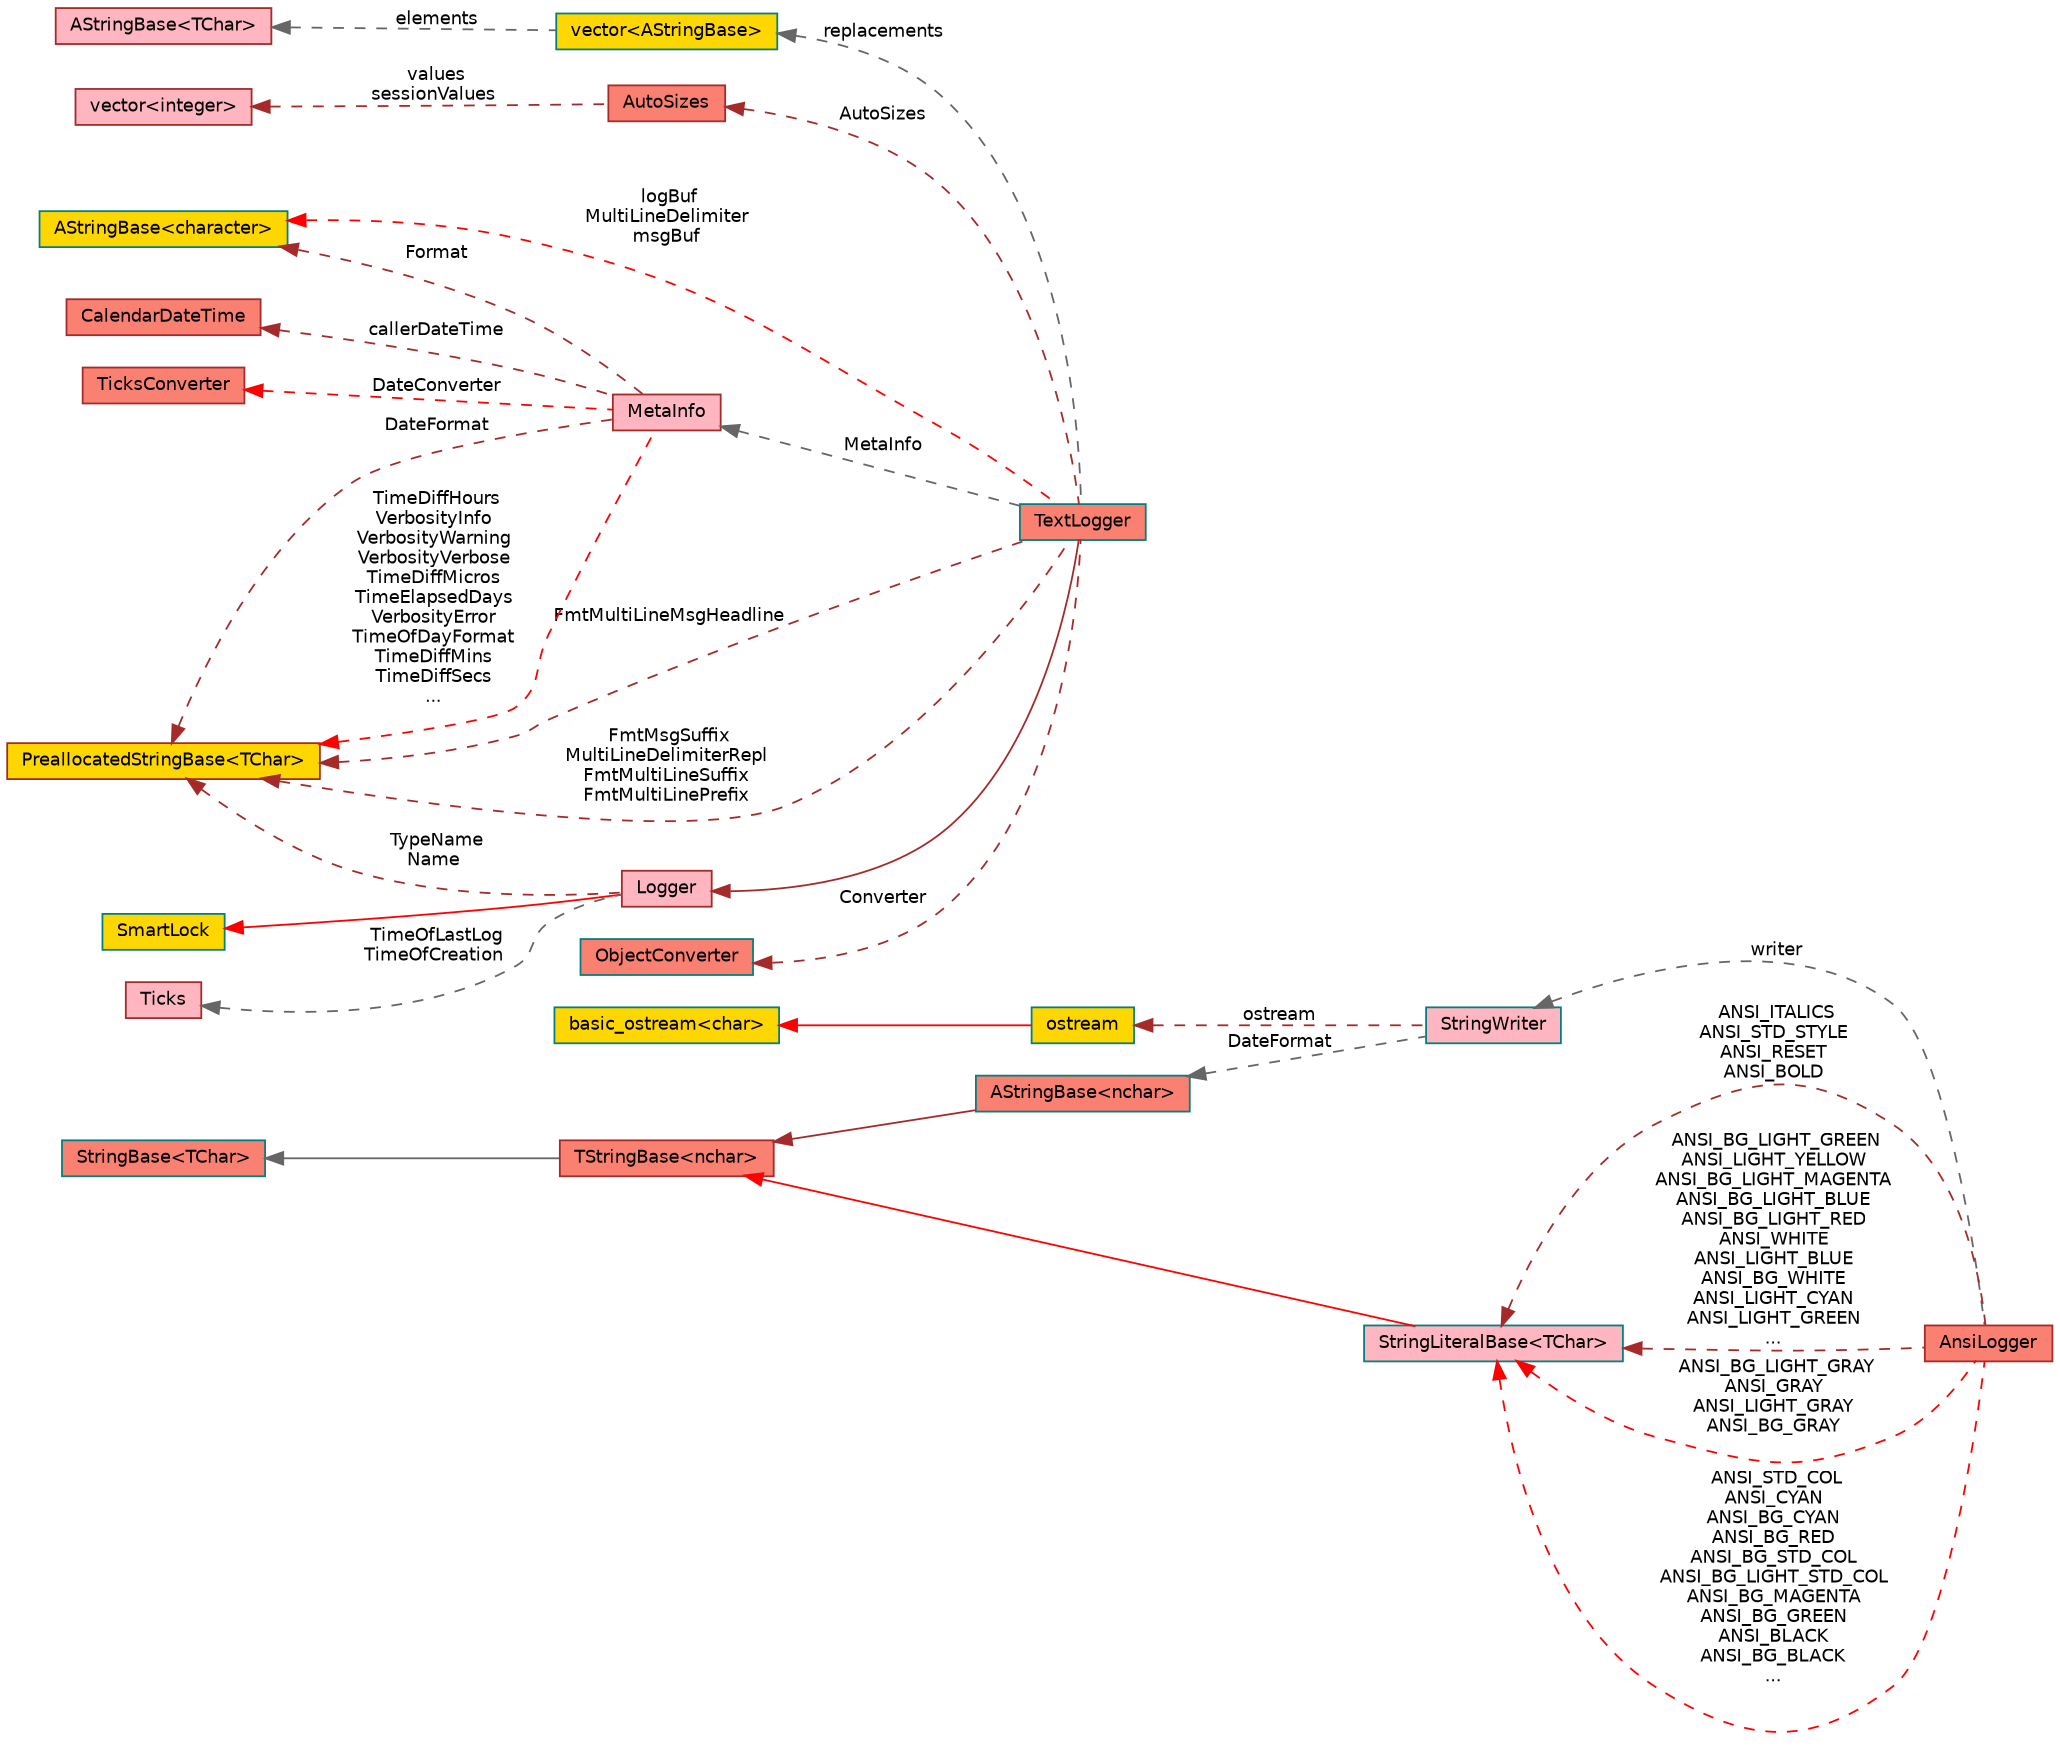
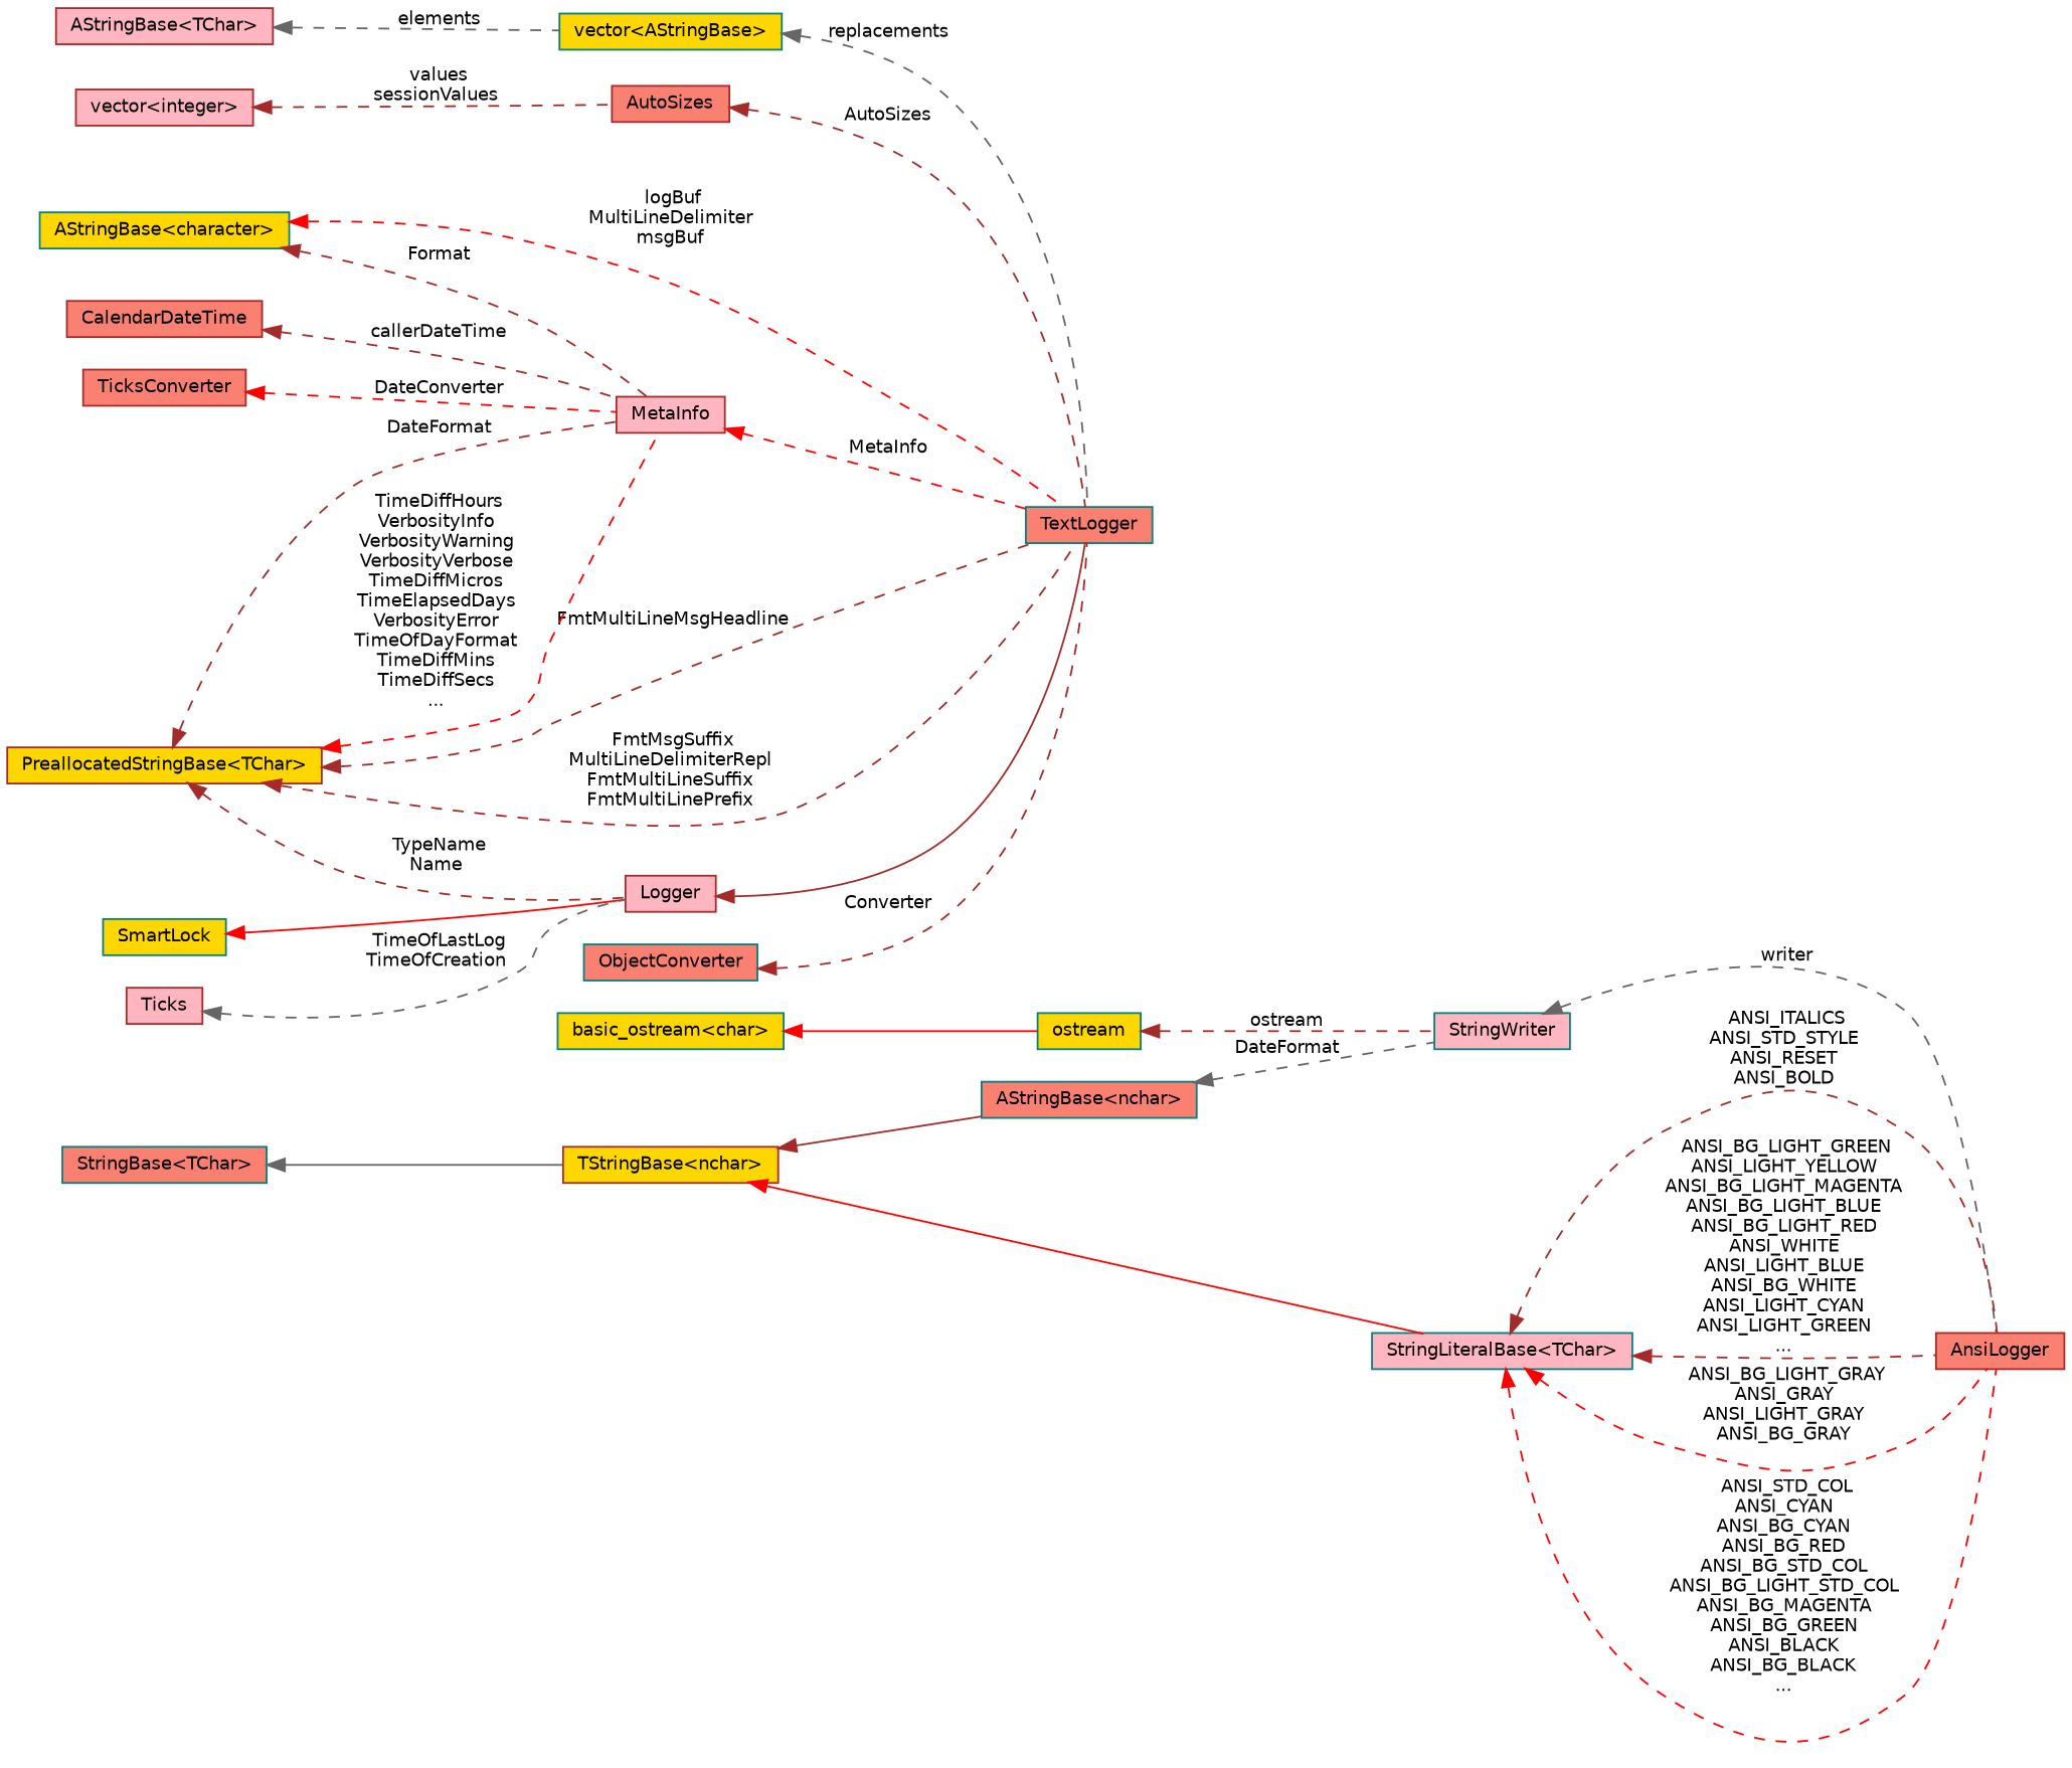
  digraph {
    rankdir=LR
    node [color=brown fillcolor=salmon fontname=Helvetica fontsize=10 shape=record style=filled]
    edge [color=brown dir=back fontname=Helvetica fontsize=10 labelfontname=Helvetica labelfontsize=10 style=dashed]
    n1 [fontcolor=black height=0.2 label=AnsiLogger width=0.4]
    n2 [color=teal fillcolor=gold height=0.2 label="vector\<AStringBase\>" width=0.4]
    n3 [color=teal height=0.2 label=TextLogger width=0.4]
    n4 [fillcolor=lightpink height=0.2 label="vector\<integer\>" width=0.4]
    n5 [height=0.2 label=AutoSizes width=0.4]
    n6 [color=teal fillcolor=gold height=0.2 label="basic_ostream\<char\>" width=0.4]
    n7 [color=teal fillcolor=gold height=0.2 label=ostream width=0.4]
    n8 [color=teal fillcolor=lightpink height=0.2 label=StringWriter width=0.4]
    n9 [fillcolor=lightpink height=0.2 label="AStringBase\<TChar\>" width=0.4]
    n10 [color=teal fillcolor=gold height=0.2 label="AStringBase\<character\>" width=0.4]
    n11 [fillcolor=lightpink height=0.2 label=MetaInfo width=0.4]
    n12 [color=teal height=0.2 label="StringBase\<TChar\>" width=0.4]
-   n13 [height=0.2 label="TStringBase\<nchar\>" width=0.4]
+   n13 [fillcolor=gold height=0.2 label="TStringBase\<nchar\>" width=0.4]
    n14 [color=teal height=0.2 label="AStringBase\<nchar\>" width=0.4]
    n15 [color=teal fillcolor=lightpink height=0.2 label="StringLiteralBase\<TChar\>" width=0.4]
    n16 [fillcolor=gold height=0.2 label="PreallocatedStringBase\<TChar\>" width=0.4]
    n17 [fillcolor=lightpink height=0.2 label=Logger width=0.4]
    n18 [color=teal fillcolor=gold height=0.2 label=SmartLock width=0.4]
    n19 [fillcolor=lightpink height=0.2 label=Ticks width=0.4]
    n20 [color=teal height=0.2 label=ObjectConverter width=0.4]
    n21 [height=0.2 label=CalendarDateTime width=0.4]
    n22 [height=0.2 label=TicksConverter width=0.4]
    n2 -> n3 [color=gray40 label=" replacements"]
    n4 -> n5 [label=" values\nsessionValues"]
    n5 -> n3 [label=" AutoSizes"]
    n6 -> n7 [color=red style=solid]
    n7 -> n8 [label=" ostream"]
    n8 -> n1 [color=gray40 label=" writer"]
    n9 -> n2 [color=gray40 label=" elements"]
    n10 -> n3 [color=red label=" logBuf\nMultiLineDelimiter\nmsgBuf"]
    n10 -> n11 [label=" Format"]
-   n11 -> n3 [color=gray40 label=" MetaInfo"]
+   n11 -> n3 [color=red label=" MetaInfo"]
    n12 -> n13 [color=gray40 style=solid]
    n13 -> n14 [style=solid]
    n13 -> n15 [color=red style=solid]
    n14 -> n8 [color=gray40 label=" DateFormat"]
    n15 -> n1 [label=" ANSI_ITALICS\nANSI_STD_STYLE\nANSI_RESET\nANSI_BOLD"]
    n15 -> n1 [label=" ANSI_BG_LIGHT_GREEN\nANSI_LIGHT_YELLOW\nANSI_BG_LIGHT_MAGENTA\nANSI_BG_LIGHT_BLUE\nANSI_BG_LIGHT_RED\nANSI_WHITE\nANSI_LIGHT_BLUE\nANSI_BG_WHITE\nANSI_LIGHT_CYAN\nANSI_LIGHT_GREEN\n..."]
    n15 -> n1 [color=red label=" ANSI_BG_LIGHT_GRAY\nANSI_GRAY\nANSI_LIGHT_GRAY\nANSI_BG_GRAY"]
    n15 -> n1 [color=red label=" ANSI_STD_COL\nANSI_CYAN\nANSI_BG_CYAN\nANSI_BG_RED\nANSI_BG_STD_COL\nANSI_BG_LIGHT_STD_COL\nANSI_BG_MAGENTA\nANSI_BG_GREEN\nANSI_BLACK\nANSI_BG_BLACK\n..."]
    n16 -> n3 [label=" FmtMultiLineMsgHeadline"]
    n16 -> n3 [label=" FmtMsgSuffix\nMultiLineDelimiterRepl\nFmtMultiLineSuffix\nFmtMultiLinePrefix"]
    n16 -> n11 [label=" DateFormat"]
    n16 -> n11 [color=red label=" TimeDiffHours\nVerbosityInfo\nVerbosityWarning\nVerbosityVerbose\nTimeDiffMicros\nTimeElapsedDays\nVerbosityError\nTimeOfDayFormat\nTimeDiffMins\nTimeDiffSecs\n..."]
    n16 -> n17 [label=" TypeName\nName"]
    n17 -> n3 [style=solid]
    n18 -> n17 [color=red style=solid]
    n19 -> n17 [color=gray40 label=" TimeOfLastLog\nTimeOfCreation"]
    n20 -> n3 [label=" Converter"]
    n21 -> n11 [label=" callerDateTime"]
    n22 -> n11 [color=red label=" DateConverter"]
  }
